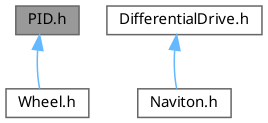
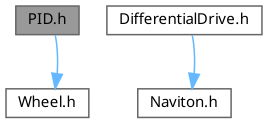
  digraph {
    fontname="Noto Sans"
    node [color=grey40 fillcolor=white fontname="Noto Sans" fontsize=10 shape=box style=filled]
    edge [color=steelblue1 dir=back fontname="Noto Sans" fontsize=10 labelfontname=Helvetica labelfontsize=10 style=solid]
    n1 [color=gray40 fillcolor=grey60 fontcolor=black height=0.2 label="PID.h" width=0.4]
    n2 [height=0.2 label="Wheel.h" width=0.4]
    n3 [height=0.2 label="DifferentialDrive.h" width=0.4]
    n4 [height=0.2 label="Naviton.h" width=0.4]
-   n1 -> n2
-   n3 -> n4
+   n2 -> n1
+   n4 -> n3
  }
